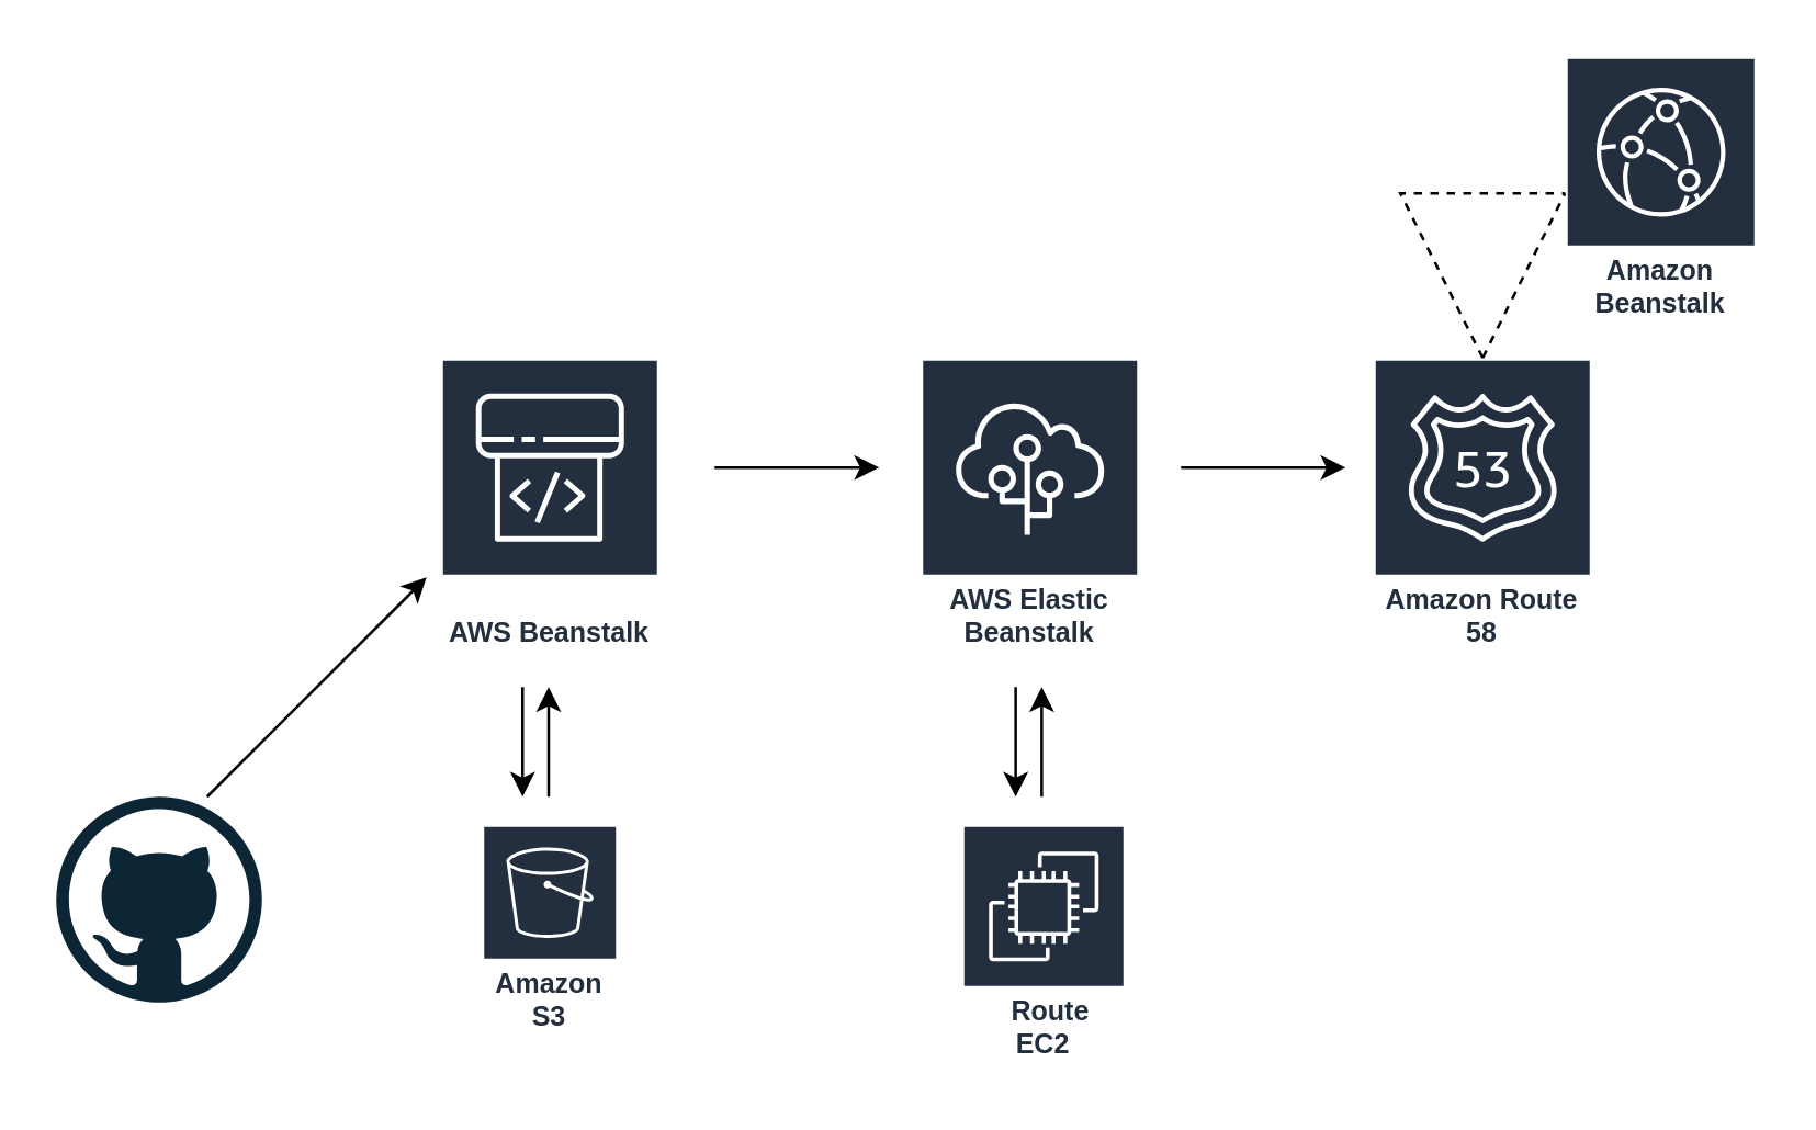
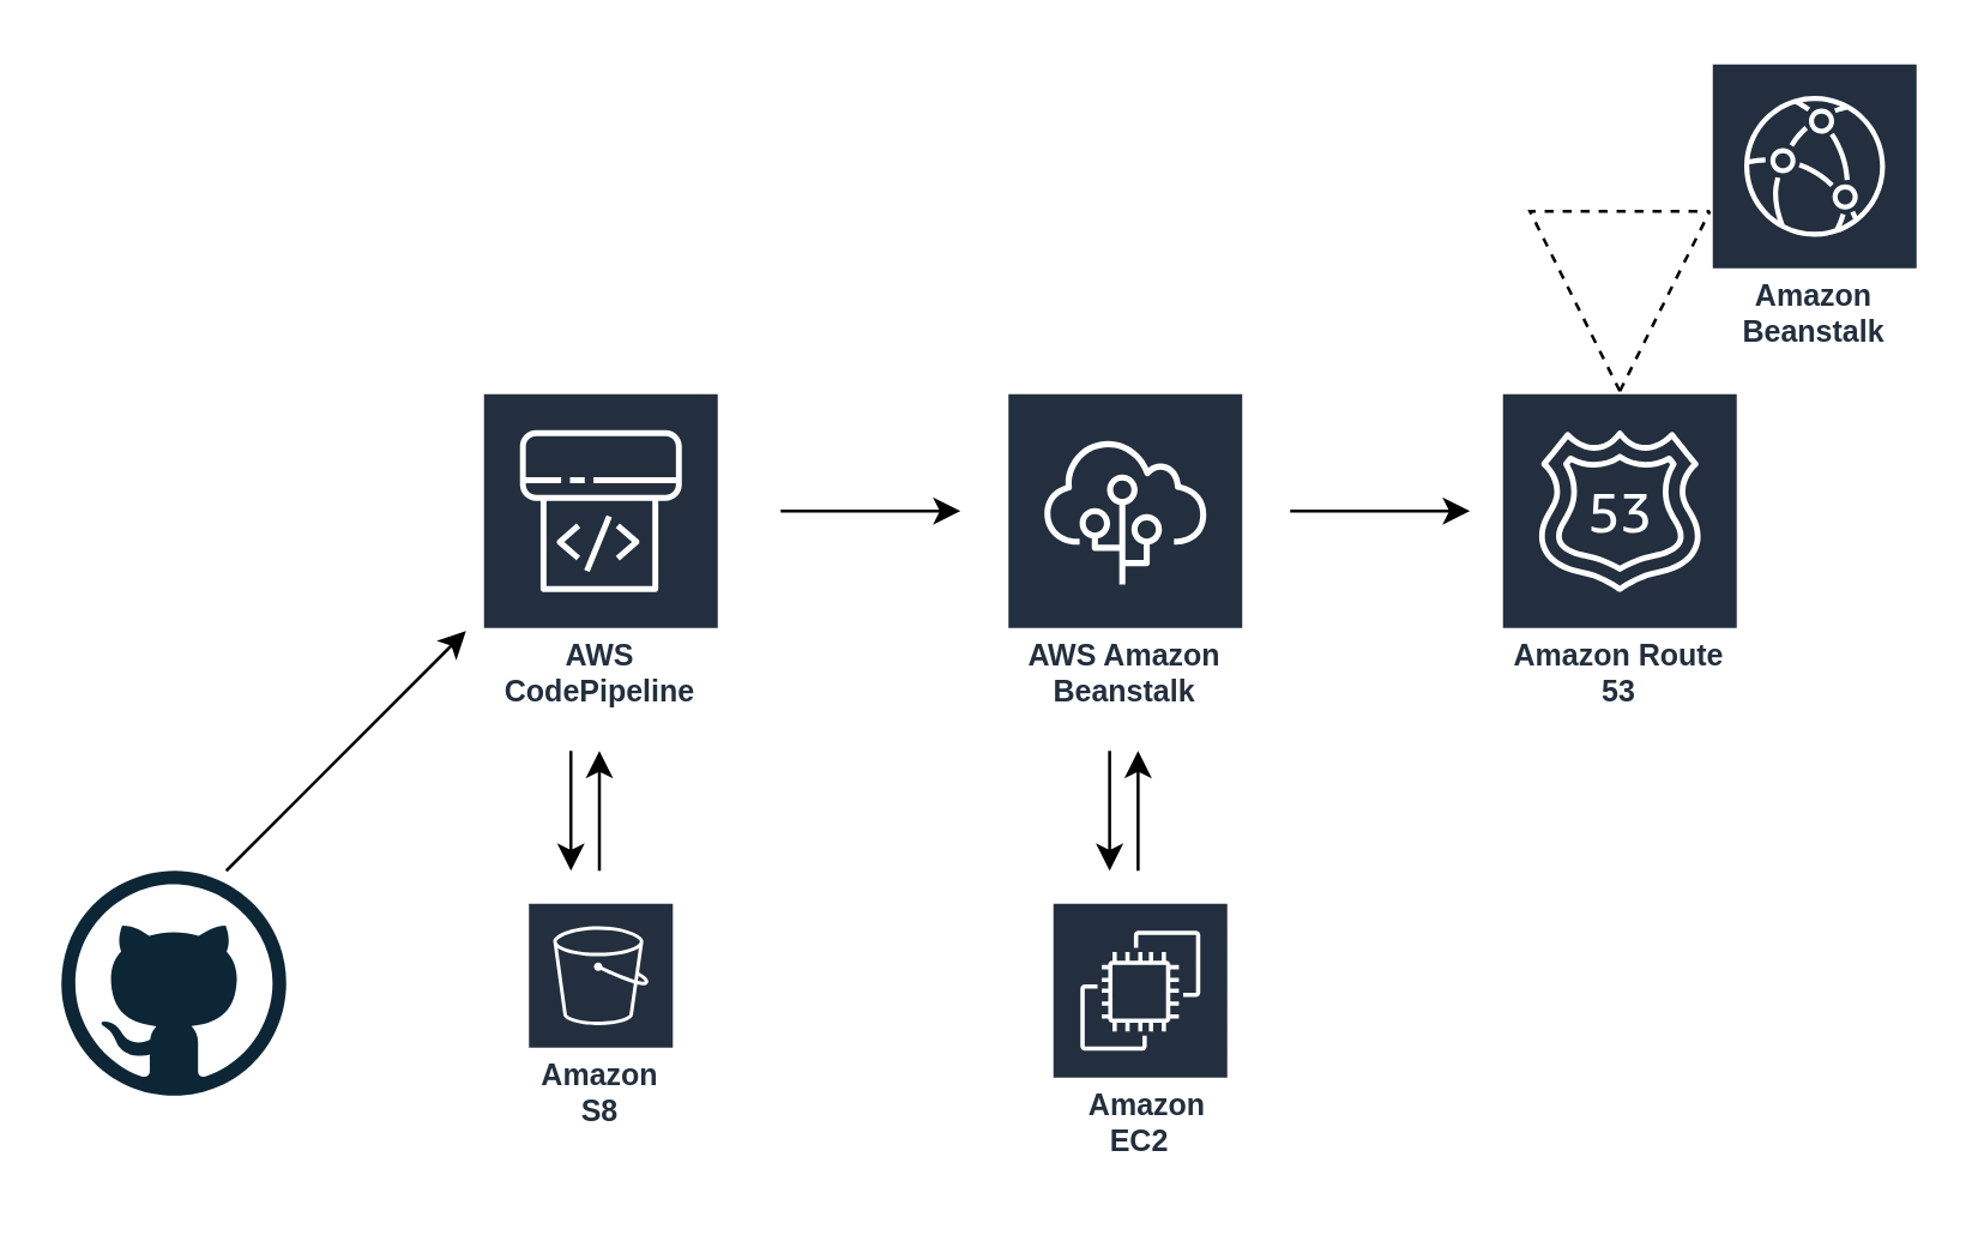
  <mxCell id="0" />
  <mxCell id="1" parent="0" />
- <mxCell id="2" value="&lt;br&gt;&lt;br&gt;&amp;nbsp; Route EC2" style="sketch=0;outlineConnect=0;fontColor=#232F3E;gradientColor=none;strokeColor=#ffffff;fillColor=#232F3E;dashed=0;verticalLabelPosition=middle;verticalAlign=bottom;align=center;html=1;whiteSpace=wrap;fontSize=10;fontStyle=1;spacing=3;shape=mxgraph.aws4.productIcon;prIcon=mxgraph.aws4.ec2;" vertex="1" parent="1"><mxGeometry x="350" y="300" width="60" height="90" as="geometry" /></mxCell>
- <mxCell id="3" value="AWS Elastic Beanstalk" style="sketch=0;outlineConnect=0;fontColor=#232F3E;gradientColor=none;strokeColor=#ffffff;fillColor=#232F3E;dashed=0;verticalLabelPosition=middle;verticalAlign=bottom;align=center;html=1;whiteSpace=wrap;fontSize=10;fontStyle=1;spacing=3;shape=mxgraph.aws4.productIcon;prIcon=mxgraph.aws4.elastic_beanstalk;" vertex="1" parent="1"><mxGeometry x="335" y="130" width="80" height="110" as="geometry" /></mxCell>
- <mxCell id="4" value="AWS Beanstalk" style="sketch=0;outlineConnect=0;fontColor=#232F3E;gradientColor=none;strokeColor=#ffffff;fillColor=#232F3E;dashed=0;verticalLabelPosition=middle;verticalAlign=bottom;align=center;html=1;whiteSpace=wrap;fontSize=10;fontStyle=1;spacing=3;shape=mxgraph.aws4.productIcon;prIcon=mxgraph.aws4.codepipeline;" vertex="1" parent="1"><mxGeometry x="160" y="130" width="80" height="110" as="geometry" /></mxCell>
- <mxCell id="5" value="Amazon S3" style="sketch=0;outlineConnect=0;fontColor=#232F3E;gradientColor=none;strokeColor=#ffffff;fillColor=#232F3E;dashed=0;verticalLabelPosition=middle;verticalAlign=bottom;align=center;html=1;whiteSpace=wrap;fontSize=10;fontStyle=1;spacing=3;shape=mxgraph.aws4.productIcon;prIcon=mxgraph.aws4.s3;" vertex="1" parent="1"><mxGeometry x="175" y="300" width="50" height="80" as="geometry" /></mxCell>
- <mxCell id="6" value="Amazon Route 58" style="sketch=0;outlineConnect=0;fontColor=#232F3E;gradientColor=none;strokeColor=#ffffff;fillColor=#232F3E;dashed=0;verticalLabelPosition=middle;verticalAlign=bottom;align=center;html=1;whiteSpace=wrap;fontSize=10;fontStyle=1;spacing=3;shape=mxgraph.aws4.productIcon;prIcon=mxgraph.aws4.route_53;" vertex="1" parent="1"><mxGeometry x="500" y="130" width="80" height="110" as="geometry" /></mxCell>
+ <mxCell id="2" value="&lt;br&gt;&lt;br&gt;&amp;nbsp; Amazon EC2" style="sketch=0;outlineConnect=0;fontColor=#232F3E;gradientColor=none;strokeColor=#ffffff;fillColor=#232F3E;dashed=0;verticalLabelPosition=middle;verticalAlign=bottom;align=center;html=1;whiteSpace=wrap;fontSize=10;fontStyle=1;spacing=3;shape=mxgraph.aws4.productIcon;prIcon=mxgraph.aws4.ec2;" vertex="1" parent="1"><mxGeometry x="350" y="300" width="60" height="90" as="geometry" /></mxCell>
+ <mxCell id="3" value="AWS Amazon Beanstalk" style="sketch=0;outlineConnect=0;fontColor=#232F3E;gradientColor=none;strokeColor=#ffffff;fillColor=#232F3E;dashed=0;verticalLabelPosition=middle;verticalAlign=bottom;align=center;html=1;whiteSpace=wrap;fontSize=10;fontStyle=1;spacing=3;shape=mxgraph.aws4.productIcon;prIcon=mxgraph.aws4.elastic_beanstalk;" vertex="1" parent="1"><mxGeometry x="335" y="130" width="80" height="110" as="geometry" /></mxCell>
+ <mxCell id="4" value="AWS CodePipeline" style="sketch=0;outlineConnect=0;fontColor=#232F3E;gradientColor=none;strokeColor=#ffffff;fillColor=#232F3E;dashed=0;verticalLabelPosition=middle;verticalAlign=bottom;align=center;html=1;whiteSpace=wrap;fontSize=10;fontStyle=1;spacing=3;shape=mxgraph.aws4.productIcon;prIcon=mxgraph.aws4.codepipeline;" vertex="1" parent="1"><mxGeometry x="160" y="130" width="80" height="110" as="geometry" /></mxCell>
+ <mxCell id="5" value="Amazon S8" style="sketch=0;outlineConnect=0;fontColor=#232F3E;gradientColor=none;strokeColor=#ffffff;fillColor=#232F3E;dashed=0;verticalLabelPosition=middle;verticalAlign=bottom;align=center;html=1;whiteSpace=wrap;fontSize=10;fontStyle=1;spacing=3;shape=mxgraph.aws4.productIcon;prIcon=mxgraph.aws4.s3;" vertex="1" parent="1"><mxGeometry x="175" y="300" width="50" height="80" as="geometry" /></mxCell>
+ <mxCell id="6" value="Amazon Route 53" style="sketch=0;outlineConnect=0;fontColor=#232F3E;gradientColor=none;strokeColor=#ffffff;fillColor=#232F3E;dashed=0;verticalLabelPosition=middle;verticalAlign=bottom;align=center;html=1;whiteSpace=wrap;fontSize=10;fontStyle=1;spacing=3;shape=mxgraph.aws4.productIcon;prIcon=mxgraph.aws4.route_53;" vertex="1" parent="1"><mxGeometry x="500" y="130" width="80" height="110" as="geometry" /></mxCell>
  <mxCell id="7" value="Amazon Beanstalk" style="sketch=0;outlineConnect=0;fontColor=#232F3E;gradientColor=none;strokeColor=#ffffff;fillColor=#232F3E;dashed=0;verticalLabelPosition=middle;verticalAlign=bottom;align=center;html=1;whiteSpace=wrap;fontSize=10;fontStyle=1;spacing=3;shape=mxgraph.aws4.productIcon;prIcon=mxgraph.aws4.cloudfront;" vertex="1" parent="1"><mxGeometry x="570" y="20" width="70" height="100" as="geometry" /></mxCell>
  <mxCell id="8" value="" style="dashed=0;outlineConnect=0;html=1;align=center;labelPosition=center;verticalLabelPosition=bottom;verticalAlign=top;shape=mxgraph.weblogos.github" vertex="1" parent="1"><mxGeometry x="20" y="290" width="75" height="75" as="geometry" /></mxCell>
  <mxCell id="9" value="" style="endArrow=classic;html=1;rounded=0;" edge="1" parent="1"><mxGeometry width="50" height="50" relative="1" as="geometry"><mxPoint x="75" y="290" as="sourcePoint" /><mxPoint x="155" y="210" as="targetPoint" /></mxGeometry></mxCell>
  <mxCell id="10" value="" style="endArrow=classic;html=1;rounded=0;" edge="1" parent="1"><mxGeometry width="50" height="50" relative="1" as="geometry"><mxPoint x="199.5" y="290" as="sourcePoint" /><mxPoint x="199.5" y="250" as="targetPoint" /></mxGeometry></mxCell>
  <mxCell id="11" value="" style="endArrow=classic;html=1;rounded=0;" edge="1" parent="1"><mxGeometry width="50" height="50" relative="1" as="geometry"><mxPoint x="430" y="170" as="sourcePoint" /><mxPoint x="490" y="170" as="targetPoint" /></mxGeometry></mxCell>
  <mxCell id="12" value="" style="endArrow=classic;html=1;rounded=0;" edge="1" parent="1"><mxGeometry width="50" height="50" relative="1" as="geometry"><mxPoint x="190" y="250" as="sourcePoint" /><mxPoint x="190" y="290" as="targetPoint" /></mxGeometry></mxCell>
  <mxCell id="13" value="" style="endArrow=classic;html=1;rounded=0;" edge="1" parent="1"><mxGeometry width="50" height="50" relative="1" as="geometry"><mxPoint x="379.25" y="290" as="sourcePoint" /><mxPoint x="379.25" y="250" as="targetPoint" /></mxGeometry></mxCell>
  <mxCell id="14" value="" style="endArrow=classic;html=1;rounded=0;" edge="1" parent="1"><mxGeometry width="50" height="50" relative="1" as="geometry"><mxPoint x="369.75" y="250" as="sourcePoint" /><mxPoint x="369.75" y="290" as="targetPoint" /></mxGeometry></mxCell>
  <mxCell id="15" value="" style="endArrow=classic;html=1;rounded=0;" edge="1" parent="1"><mxGeometry width="50" height="50" relative="1" as="geometry"><mxPoint x="260" y="170" as="sourcePoint" /><mxPoint x="320" y="170" as="targetPoint" /></mxGeometry></mxCell>
  <mxCell id="16" value="" style="endArrow=none;dashed=1;html=1;rounded=0;" edge="1" parent="1"><mxGeometry width="50" height="50" relative="1" as="geometry"><mxPoint x="540" y="130" as="sourcePoint" /><mxPoint x="570" y="70" as="targetPoint" /><Array as="points"><mxPoint x="510" y="70" /></Array></mxGeometry></mxCell>
  <mxCell id="17" value="" style="endArrow=none;dashed=1;html=1;rounded=0;" edge="1" parent="1"><mxGeometry width="50" height="50" relative="1" as="geometry"><mxPoint x="540" y="130" as="sourcePoint" /><mxPoint x="570" y="70" as="targetPoint" /></mxGeometry></mxCell>
